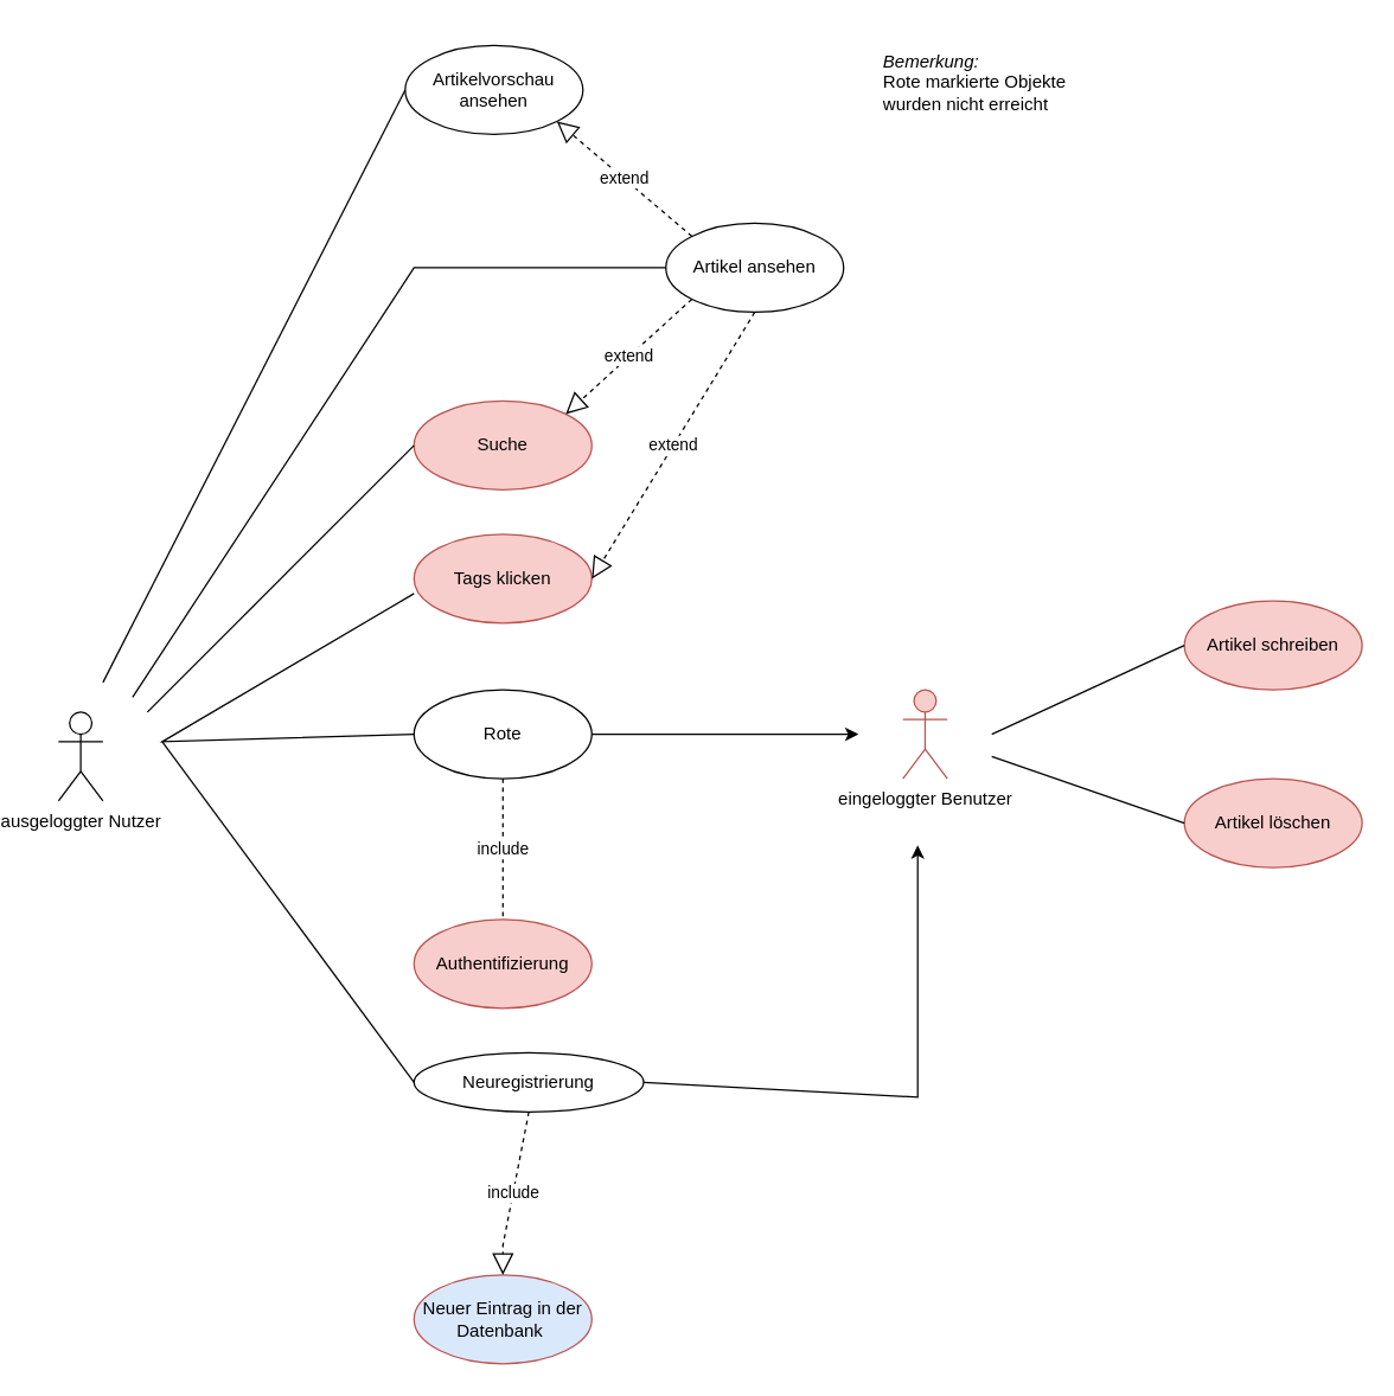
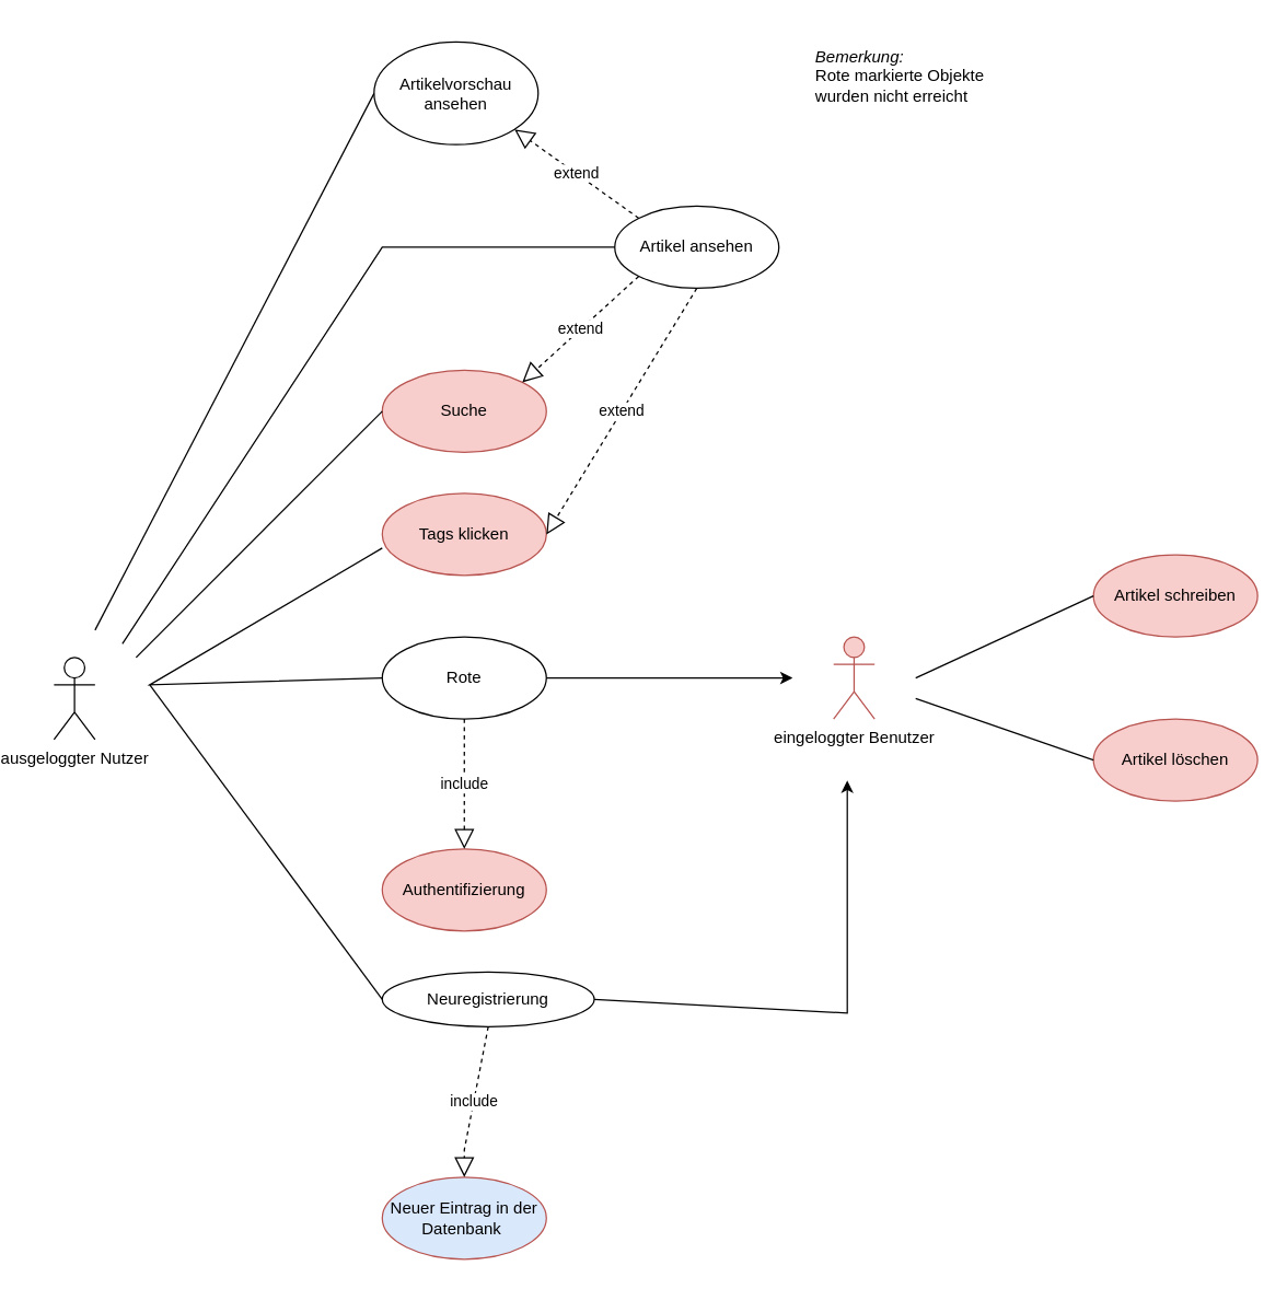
  <mxCell id="0" />
  <mxCell id="1" parent="0" />
- <mxCell id="2" value="Artikelvorschau ansehen" style="ellipse;whiteSpace=wrap;html=1;" parent="1" vertex="1"><mxGeometry x="254" y="30" width="120" height="60" as="geometry" /></mxCell>
+ <mxCell id="2" value="Artikelvorschau ansehen" style="ellipse;whiteSpace=wrap;html=1;" parent="1" vertex="1"><mxGeometry x="254" y="30" width="120" height="75" as="geometry" /></mxCell>
  <mxCell id="3" value="Artikel ansehen" style="ellipse;whiteSpace=wrap;html=1;" parent="1" vertex="1"><mxGeometry x="430" y="150" width="120" height="60" as="geometry" /></mxCell>
  <mxCell id="4" value="Suche" style="ellipse;whiteSpace=wrap;html=1;fillColor=#f8cecc;strokeColor=#b85450;" parent="1" vertex="1"><mxGeometry x="260" y="270" width="120" height="60" as="geometry" /></mxCell>
  <mxCell id="5" value="Tags klicken" style="ellipse;whiteSpace=wrap;html=1;fillColor=#f8cecc;strokeColor=#b85450;" parent="1" vertex="1"><mxGeometry x="260" y="360" width="120" height="60" as="geometry" /></mxCell>
  <mxCell id="6" value="Artikel schreiben" style="ellipse;whiteSpace=wrap;html=1;fillColor=#f8cecc;strokeColor=#b85450;" parent="1" vertex="1"><mxGeometry x="780" y="405" width="120" height="60" as="geometry" /></mxCell>
  <mxCell id="7" value="Authentifizierung" style="ellipse;whiteSpace=wrap;html=1;fillColor=#f8cecc;strokeColor=#b85450;" parent="1" vertex="1"><mxGeometry x="260" y="620" width="120" height="60" as="geometry" /></mxCell>
  <mxCell id="8" value="Neuer Eintrag in der Datenbank&amp;nbsp;" style="ellipse;whiteSpace=wrap;html=1;fillColor=#dae8fc;strokeColor=#b85450;" parent="1" vertex="1"><mxGeometry x="260" y="860" width="120" height="60" as="geometry" /></mxCell>
  <mxCell id="9" value="Rote" style="ellipse;whiteSpace=wrap;html=1;" parent="1" vertex="1"><mxGeometry x="260" y="465" width="120" height="60" as="geometry" /></mxCell>
  <mxCell id="10" value="Neuregistrierung" style="ellipse;whiteSpace=wrap;html=1;" parent="1" vertex="1"><mxGeometry x="260" y="710" width="155" height="40" as="geometry" /></mxCell>
  <mxCell id="11" value="extend" style="endArrow=block;dashed=1;endFill=0;endSize=12;html=1;rounded=0;exitX=0;exitY=1;exitDx=0;exitDy=0;entryX=1;entryY=0;entryDx=0;entryDy=0;" parent="1" source="3" target="4" edge="1"><mxGeometry width="160" relative="1" as="geometry"><mxPoint x="310" y="300" as="sourcePoint" /><mxPoint x="470" y="300" as="targetPoint" /></mxGeometry></mxCell>
  <mxCell id="12" value="extend" style="endArrow=block;dashed=1;endFill=0;endSize=12;html=1;rounded=0;exitX=0.5;exitY=1;exitDx=0;exitDy=0;entryX=1;entryY=0.5;entryDx=0;entryDy=0;" parent="1" source="3" target="5" edge="1"><mxGeometry width="160" relative="1" as="geometry"><mxPoint x="310" y="300" as="sourcePoint" /><mxPoint x="470" y="300" as="targetPoint" /></mxGeometry></mxCell>
  <mxCell id="13" value="extend" style="endArrow=block;dashed=1;endFill=0;endSize=12;html=1;rounded=0;exitX=0;exitY=0;exitDx=0;exitDy=0;entryX=1;entryY=1;entryDx=0;entryDy=0;" parent="1" source="3" target="2" edge="1"><mxGeometry width="160" relative="1" as="geometry"><mxPoint x="310" y="300" as="sourcePoint" /><mxPoint x="470" y="300" as="targetPoint" /></mxGeometry></mxCell>
  <mxCell id="14" value="Artikel löschen" style="ellipse;whiteSpace=wrap;html=1;fillColor=#f8cecc;strokeColor=#b85450;" parent="1" vertex="1"><mxGeometry x="780" y="525" width="120" height="60" as="geometry" /></mxCell>
- <mxCell id="15" value="include" style="endArrow=none;dashed=1;endFill=0;endSize=12;html=1;rounded=0;exitX=0.5;exitY=1;exitDx=0;exitDy=0;entryX=0.5;entryY=0;entryDx=0;entryDy=0;" parent="1" source="9" target="7" edge="1"><mxGeometry width="160" relative="1" as="geometry"><mxPoint x="310" y="600" as="sourcePoint" /><mxPoint x="470" y="600" as="targetPoint" /></mxGeometry></mxCell>
+ <mxCell id="15" value="include" style="endArrow=block;dashed=1;endFill=0;endSize=12;html=1;rounded=0;exitX=0.5;exitY=1;exitDx=0;exitDy=0;entryX=0.5;entryY=0;entryDx=0;entryDy=0;" parent="1" source="9" target="7" edge="1"><mxGeometry width="160" relative="1" as="geometry"><mxPoint x="310" y="600" as="sourcePoint" /><mxPoint x="470" y="600" as="targetPoint" /></mxGeometry></mxCell>
  <mxCell id="16" value="include" style="endArrow=block;dashed=1;endFill=0;endSize=12;html=1;rounded=0;exitX=0.5;exitY=1;exitDx=0;exitDy=0;entryX=0.5;entryY=0;entryDx=0;entryDy=0;" parent="1" source="10" target="8" edge="1"><mxGeometry width="160" relative="1" as="geometry"><mxPoint x="410" y="790" as="sourcePoint" /><mxPoint x="570" y="790" as="targetPoint" /><Array as="points"><mxPoint x="320" y="840" /></Array></mxGeometry></mxCell>
  <mxCell id="17" value="eingeloggter Benutzer&lt;br&gt;&amp;nbsp;&lt;br&gt;" style="shape=umlActor;verticalLabelPosition=bottom;verticalAlign=top;html=1;fillColor=#f8cecc;strokeColor=#b85450;" parent="1" vertex="1"><mxGeometry x="590" y="465" width="30" height="60" as="geometry" /></mxCell>
  <mxCell id="18" value="" style="endArrow=classic;html=1;rounded=0;exitX=1;exitY=0.5;exitDx=0;exitDy=0;" parent="1" source="9" edge="1"><mxGeometry width="50" height="50" relative="1" as="geometry"><mxPoint x="440" y="560" as="sourcePoint" /><mxPoint x="560" y="495" as="targetPoint" /></mxGeometry></mxCell>
  <mxCell id="19" value="" style="endArrow=classic;html=1;rounded=0;exitX=1;exitY=0.5;exitDx=0;exitDy=0;" parent="1" source="10" edge="1"><mxGeometry width="50" height="50" relative="1" as="geometry"><mxPoint x="440" y="560" as="sourcePoint" /><mxPoint x="600" y="570" as="targetPoint" /><Array as="points"><mxPoint x="600" y="740" /></Array></mxGeometry></mxCell>
  <mxCell id="20" value="" style="endArrow=none;html=1;rounded=0;entryX=0;entryY=0.5;entryDx=0;entryDy=0;" parent="1" target="6" edge="1"><mxGeometry width="50" height="50" relative="1" as="geometry"><mxPoint x="650" y="495" as="sourcePoint" /><mxPoint x="530" y="450" as="targetPoint" /></mxGeometry></mxCell>
  <mxCell id="21" value="" style="endArrow=none;html=1;rounded=0;entryX=0;entryY=0.5;entryDx=0;entryDy=0;" parent="1" target="14" edge="1"><mxGeometry width="50" height="50" relative="1" as="geometry"><mxPoint x="650" y="510" as="sourcePoint" /><mxPoint x="480" y="510" as="targetPoint" /></mxGeometry></mxCell>
  <mxCell id="22" value="ausgeloggter Nutzer&lt;br&gt;" style="shape=umlActor;verticalLabelPosition=bottom;verticalAlign=top;html=1;outlineConnect=0;" parent="1" vertex="1"><mxGeometry x="20" y="480" width="30" height="60" as="geometry" /></mxCell>
  <mxCell id="23" value="" style="endArrow=none;html=1;rounded=0;entryX=0;entryY=0.5;entryDx=0;entryDy=0;" parent="1" target="2" edge="1"><mxGeometry width="50" height="50" relative="1" as="geometry"><mxPoint x="50" y="460" as="sourcePoint" /><mxPoint x="130" y="370" as="targetPoint" /></mxGeometry></mxCell>
  <mxCell id="24" value="" style="endArrow=none;html=1;rounded=0;entryX=0;entryY=0.5;entryDx=0;entryDy=0;" parent="1" target="3" edge="1"><mxGeometry width="50" height="50" relative="1" as="geometry"><mxPoint x="70" y="470" as="sourcePoint" /><mxPoint x="290" y="190" as="targetPoint" /><Array as="points"><mxPoint x="260" y="180" /></Array></mxGeometry></mxCell>
  <mxCell id="25" value="" style="endArrow=none;html=1;rounded=0;entryX=0;entryY=0.5;entryDx=0;entryDy=0;" parent="1" target="4" edge="1"><mxGeometry width="50" height="50" relative="1" as="geometry"><mxPoint x="80" y="480" as="sourcePoint" /><mxPoint x="380" y="290" as="targetPoint" /></mxGeometry></mxCell>
  <mxCell id="26" value="" style="endArrow=none;html=1;rounded=0;entryX=0;entryY=0.5;entryDx=0;entryDy=0;" parent="1" target="9" edge="1"><mxGeometry width="50" height="50" relative="1" as="geometry"><mxPoint x="260" y="400" as="sourcePoint" /><mxPoint x="380" y="290" as="targetPoint" /><Array as="points"><mxPoint x="90" y="500" /></Array></mxGeometry></mxCell>
  <mxCell id="27" value="" style="endArrow=none;html=1;rounded=0;entryX=0;entryY=0.5;entryDx=0;entryDy=0;" parent="1" target="10" edge="1"><mxGeometry width="50" height="50" relative="1" as="geometry"><mxPoint x="90" y="500" as="sourcePoint" /><mxPoint x="380" y="610" as="targetPoint" /></mxGeometry></mxCell>
  <mxCell id="28" value="&lt;i&gt;Bemerkung:&lt;/i&gt;&lt;br&gt;Rote markierte Objekte wurden nicht erreicht" style="text;html=1;strokeColor=none;fillColor=none;align=left;verticalAlign=middle;whiteSpace=wrap;rounded=0;" parent="1" vertex="1"><mxGeometry x="575" y="20" width="145" height="70" as="geometry" /></mxCell>
